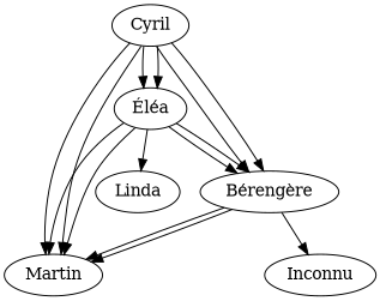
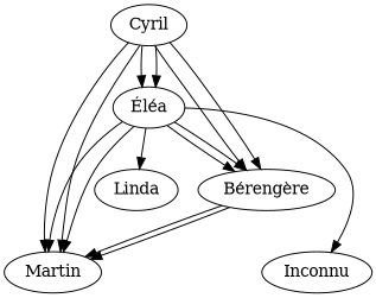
  digraph {
    n1 [label=Cyril]
    n2 [label="Éléa"]
    n3 [label="Bérengère"]
    n4 [label=Martin]
    n5 [label=Linda]
    n6 [label=Inconnu]
    n1 -> n2
    n1 -> n2
    n1 -> n3
    n1 -> n3
    n1 -> n4
    n1 -> n4
    n2 -> n3
    n2 -> n3
    n2 -> n4
    n2 -> n4
    n2 -> n5
    n3 -> n4
    n3 -> n4
-   n3 -> n6
+   n2 -> n6
  }
